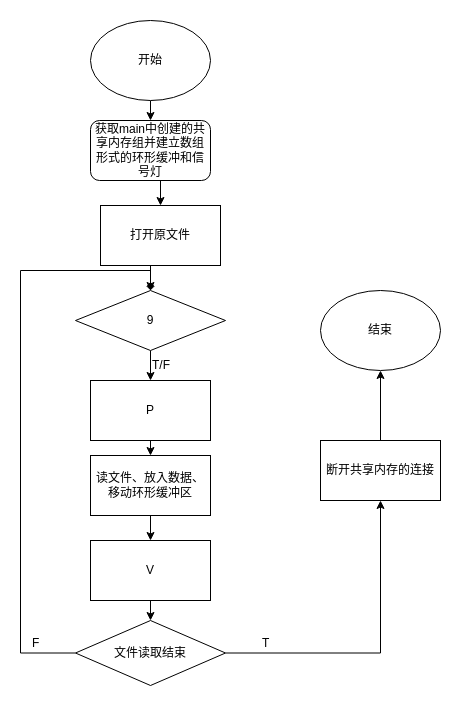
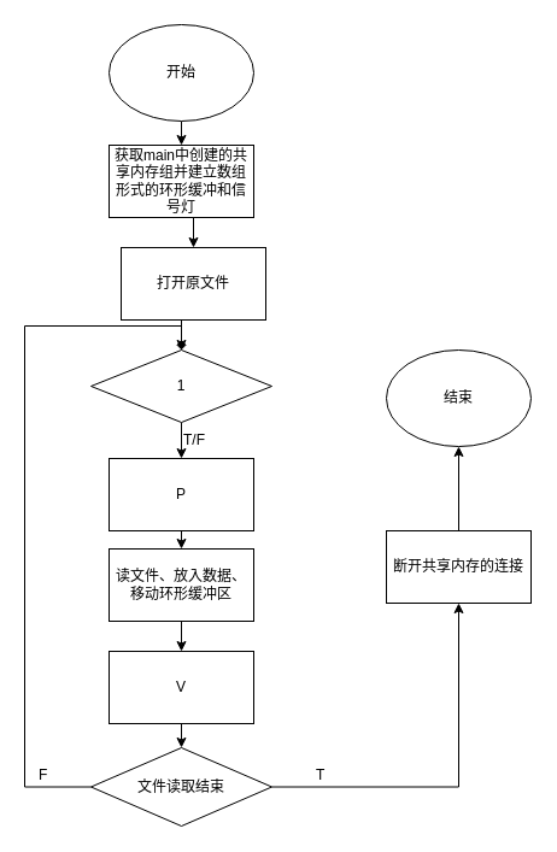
  <mxCell id="0" />
  <mxCell id="1" parent="0" />
  <mxCell id="2" style="edgeStyle=orthogonalEdgeStyle;rounded=0;orthogonalLoop=1;jettySize=auto;html=1;exitX=0.5;exitY=1;exitDx=0;exitDy=0;entryX=0.5;entryY=0;entryDx=0;entryDy=0;" parent="1" source="3" target="5" edge="1"><mxGeometry relative="1" as="geometry" /></mxCell>
  <mxCell id="3" value="开始" style="ellipse;whiteSpace=wrap;html=1;" parent="1" vertex="1"><mxGeometry x="90" y="20" width="120" height="80" as="geometry" /></mxCell>
  <mxCell id="4" style="edgeStyle=orthogonalEdgeStyle;rounded=0;orthogonalLoop=1;jettySize=auto;html=1;exitX=0.5;exitY=1;exitDx=0;exitDy=0;entryX=0.5;entryY=0;entryDx=0;entryDy=0;" parent="1" source="5" target="7" edge="1"><mxGeometry relative="1" as="geometry" /></mxCell>
- <mxCell id="5" value="获取main中创建的共享内存组并建立数组形式的环形缓冲和信号灯" style="whiteSpace=wrap;html=1;rounded=1;" parent="1" vertex="1"><mxGeometry x="90" y="120" width="120" height="60" as="geometry" /></mxCell>
+ <mxCell id="5" value="获取main中创建的共享内存组并建立数组形式的环形缓冲和信号灯" style="rounded=0;whiteSpace=wrap;html=1;" parent="1" vertex="1"><mxGeometry x="90" y="120" width="120" height="60" as="geometry" /></mxCell>
  <mxCell id="6" style="edgeStyle=orthogonalEdgeStyle;rounded=0;orthogonalLoop=1;jettySize=auto;html=1;exitX=0.5;exitY=1;exitDx=0;exitDy=0;entryX=0.5;entryY=0;entryDx=0;entryDy=0;" parent="1" source="7" target="9" edge="1"><mxGeometry relative="1" as="geometry" /></mxCell>
  <mxCell id="7" value="打开原文件" style="rounded=0;whiteSpace=wrap;html=1;" parent="1" vertex="1"><mxGeometry x="100" y="205" width="120" height="60" as="geometry" /></mxCell>
  <mxCell id="8" style="edgeStyle=orthogonalEdgeStyle;rounded=0;orthogonalLoop=1;jettySize=auto;html=1;exitX=0.5;exitY=1;exitDx=0;exitDy=0;entryX=0.5;entryY=0;entryDx=0;entryDy=0;" parent="1" source="9" target="14" edge="1"><mxGeometry relative="1" as="geometry" /></mxCell>
- <mxCell id="9" value="9" style="rhombus;whiteSpace=wrap;html=1;" parent="1" vertex="1"><mxGeometry x="75" y="290" width="150" height="60" as="geometry" /></mxCell>
+ <mxCell id="9" value="1" style="rhombus;whiteSpace=wrap;html=1;" parent="1" vertex="1"><mxGeometry x="75" y="290" width="150" height="60" as="geometry" /></mxCell>
  <mxCell id="10" style="edgeStyle=orthogonalEdgeStyle;rounded=0;orthogonalLoop=1;jettySize=auto;html=1;exitX=0;exitY=0.5;exitDx=0;exitDy=0;entryX=0.5;entryY=0;entryDx=0;entryDy=0;endArrow=diamond;" parent="1" source="12" target="9" edge="1"><mxGeometry relative="1" as="geometry"><Array as="points"><mxPoint x="20" y="653" /><mxPoint x="20" y="270" /><mxPoint x="150" y="270" /></Array></mxGeometry></mxCell>
  <mxCell id="11" style="edgeStyle=orthogonalEdgeStyle;rounded=0;orthogonalLoop=1;jettySize=auto;html=1;exitX=1;exitY=0.5;exitDx=0;exitDy=0;entryX=0.5;entryY=1;entryDx=0;entryDy=0;" parent="1" source="12" target="21" edge="1"><mxGeometry relative="1" as="geometry" /></mxCell>
  <mxCell id="12" value="文件读取结束" style="rhombus;whiteSpace=wrap;html=1;" parent="1" vertex="1"><mxGeometry x="75" y="620" width="150" height="65" as="geometry" /></mxCell>
  <mxCell id="13" style="edgeStyle=orthogonalEdgeStyle;rounded=0;orthogonalLoop=1;jettySize=auto;html=1;exitX=0.5;exitY=1;exitDx=0;exitDy=0;entryX=0.5;entryY=0;entryDx=0;entryDy=0;" parent="1" source="14" target="16" edge="1"><mxGeometry relative="1" as="geometry" /></mxCell>
  <mxCell id="14" value="P" style="rounded=0;whiteSpace=wrap;html=1;" parent="1" vertex="1"><mxGeometry x="90" y="380" width="120" height="60" as="geometry" /></mxCell>
  <mxCell id="15" style="edgeStyle=orthogonalEdgeStyle;rounded=0;orthogonalLoop=1;jettySize=auto;html=1;exitX=0.5;exitY=1;exitDx=0;exitDy=0;entryX=0.5;entryY=0;entryDx=0;entryDy=0;" parent="1" source="16" target="18" edge="1"><mxGeometry relative="1" as="geometry" /></mxCell>
  <mxCell id="16" value="读文件、放入数据、移动环形缓冲区" style="rounded=0;whiteSpace=wrap;html=1;" parent="1" vertex="1"><mxGeometry x="90" y="455" width="120" height="60" as="geometry" /></mxCell>
  <mxCell id="17" style="edgeStyle=orthogonalEdgeStyle;rounded=0;orthogonalLoop=1;jettySize=auto;html=1;exitX=0.5;exitY=1;exitDx=0;exitDy=0;entryX=0.5;entryY=0;entryDx=0;entryDy=0;" parent="1" source="18" target="12" edge="1"><mxGeometry relative="1" as="geometry" /></mxCell>
  <mxCell id="18" value="V" style="rounded=0;whiteSpace=wrap;html=1;" parent="1" vertex="1"><mxGeometry x="90" y="540" width="120" height="60" as="geometry" /></mxCell>
  <mxCell id="19" value="结束" style="ellipse;whiteSpace=wrap;html=1;" parent="1" vertex="1"><mxGeometry x="320" y="290" width="120" height="80" as="geometry" /></mxCell>
  <mxCell id="20" style="edgeStyle=orthogonalEdgeStyle;rounded=0;orthogonalLoop=1;jettySize=auto;html=1;exitX=0.5;exitY=0;exitDx=0;exitDy=0;entryX=0.5;entryY=1;entryDx=0;entryDy=0;" parent="1" source="21" target="19" edge="1"><mxGeometry relative="1" as="geometry" /></mxCell>
  <mxCell id="21" value="断开共享内存的连接" style="rounded=0;whiteSpace=wrap;html=1;" parent="1" vertex="1"><mxGeometry x="320" y="440" width="120" height="60" as="geometry" /></mxCell>
  <mxCell id="22" value="T/F" style="text;html=1;resizable=0;points=[];autosize=1;align=left;verticalAlign=top;spacingTop=-4;" parent="1" vertex="1"><mxGeometry x="150" y="355" width="30" height="20" as="geometry" /></mxCell>
  <mxCell id="23" value="F" style="text;html=1;resizable=0;points=[];autosize=1;align=left;verticalAlign=top;spacingTop=-4;" parent="1" vertex="1"><mxGeometry x="30" y="632.5" width="20" height="20" as="geometry" /></mxCell>
  <mxCell id="24" value="T" style="text;html=1;resizable=0;points=[];autosize=1;align=left;verticalAlign=top;spacingTop=-4;" parent="1" vertex="1"><mxGeometry x="260" y="632.5" width="20" height="20" as="geometry" /></mxCell>
